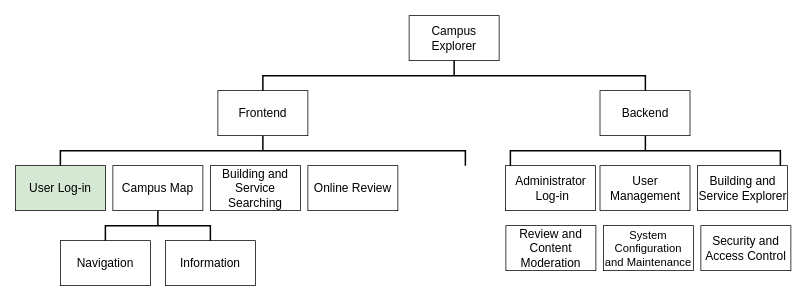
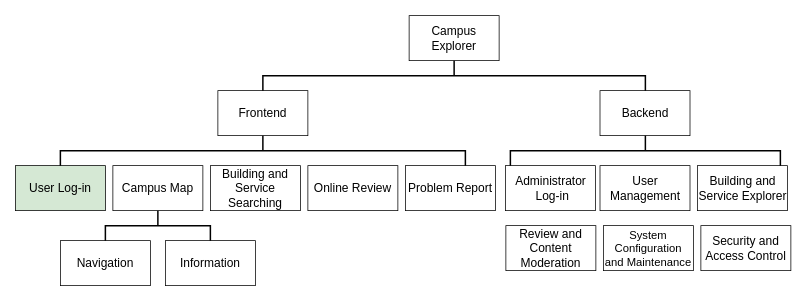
  <mxCell id="0" />
  <mxCell id="1" parent="0" />
  <mxCell id="2" value="Campus Explorer" style="rounded=0;whiteSpace=wrap;html=1;fontFamily=Helvetica;fontSize=16;" vertex="1" parent="1"><mxGeometry x="545" y="20" width="120" height="60" as="geometry" /></mxCell>
  <mxCell id="3" value="Frontend" style="rounded=0;whiteSpace=wrap;html=1;fontFamily=Helvetica;fontSize=16;" vertex="1" parent="1"><mxGeometry x="290" y="120" width="120" height="60" as="geometry" /></mxCell>
  <mxCell id="4" value="Backend" style="rounded=0;whiteSpace=wrap;html=1;fontFamily=Helvetica;fontSize=16;" vertex="1" parent="1"><mxGeometry x="799.5" y="120" width="120" height="60" as="geometry" /></mxCell>
  <mxCell id="5" value="User Log-in" style="rounded=0;whiteSpace=wrap;html=1;fontFamily=Helvetica;fontSize=16;fillColor=#d5e8d4;" vertex="1" parent="1"><mxGeometry x="20" y="220" width="120" height="60" as="geometry" /></mxCell>
  <mxCell id="6" value="Administrator&lt;br&gt;&amp;nbsp;Log-in" style="rounded=0;whiteSpace=wrap;html=1;fontFamily=Helvetica;fontSize=16;" vertex="1" parent="1"><mxGeometry x="673.5" y="220" width="120" height="60" as="geometry" /></mxCell>
  <mxCell id="7" value="Campus Map" style="rounded=0;whiteSpace=wrap;html=1;fontFamily=Helvetica;fontSize=16;" vertex="1" parent="1"><mxGeometry x="150" y="220" width="120" height="60" as="geometry" /></mxCell>
  <mxCell id="8" value="User Management" style="rounded=0;whiteSpace=wrap;html=1;fontFamily=Helvetica;fontSize=16;" vertex="1" parent="1"><mxGeometry x="799.5" y="220" width="120" height="60" as="geometry" /></mxCell>
  <mxCell id="9" value="Building and Service Explorer" style="rounded=0;whiteSpace=wrap;html=1;fontFamily=Helvetica;fontSize=16;" vertex="1" parent="1"><mxGeometry x="929.5" y="220" width="120" height="60" as="geometry" /></mxCell>
  <mxCell id="10" value="Review and Content Moderation" style="rounded=0;whiteSpace=wrap;html=1;fontFamily=Helvetica;fontSize=16;" vertex="1" parent="1"><mxGeometry x="674" y="300" width="120" height="60" as="geometry" /></mxCell>
  <mxCell id="11" value="System Configuration and Maintenance" style="rounded=0;whiteSpace=wrap;html=1;fontFamily=Helvetica;fontSize=15;" vertex="1" parent="1"><mxGeometry x="804" y="300" width="120" height="60" as="geometry" /></mxCell>
  <mxCell id="12" value="Security and Access Control" style="rounded=0;whiteSpace=wrap;html=1;fontFamily=Helvetica;fontSize=16;" vertex="1" parent="1"><mxGeometry x="934" y="300" width="120" height="60" as="geometry" /></mxCell>
  <mxCell id="13" value="Navigation" style="rounded=0;whiteSpace=wrap;html=1;fontFamily=Helvetica;fontSize=16;" vertex="1" parent="1"><mxGeometry x="80" y="320" width="120" height="60" as="geometry" /></mxCell>
  <mxCell id="14" value="Information" style="rounded=0;whiteSpace=wrap;html=1;fontFamily=Helvetica;fontSize=16;" vertex="1" parent="1"><mxGeometry x="220" y="320" width="120" height="60" as="geometry" /></mxCell>
  <mxCell id="15" value="Building and Service Searching" style="rounded=0;whiteSpace=wrap;html=1;fontFamily=Helvetica;fontSize=16;" vertex="1" parent="1"><mxGeometry x="280" y="220" width="120" height="60" as="geometry" /></mxCell>
  <mxCell id="16" value="Online Review" style="rounded=0;whiteSpace=wrap;html=1;fontFamily=Helvetica;fontSize=16;" vertex="1" parent="1"><mxGeometry x="410" y="220" width="120" height="60" as="geometry" /></mxCell>
+ <mxCell id="17" value="Problem Report" style="rounded=0;whiteSpace=wrap;html=1;fontFamily=Helvetica;fontSize=16;" vertex="1" parent="1"><mxGeometry x="540" y="220" width="120" height="60" as="geometry" /></mxCell>
  <mxCell id="18" value="" style="strokeWidth=2;html=1;shape=mxgraph.flowchart.annotation_2;align=left;labelPosition=right;pointerEvents=1;direction=south;fontFamily=Helvetica;fontSize=16;" vertex="1" parent="1"><mxGeometry x="350" y="80" width="510" height="40" as="geometry" /></mxCell>
  <mxCell id="19" value="" style="strokeWidth=2;html=1;shape=mxgraph.flowchart.annotation_2;align=left;labelPosition=right;pointerEvents=1;direction=south;fontFamily=Helvetica;fontSize=16;" vertex="1" parent="1"><mxGeometry x="80" y="180" width="540" height="40" as="geometry" /></mxCell>
  <mxCell id="20" value="" style="strokeWidth=2;html=1;shape=mxgraph.flowchart.annotation_2;align=left;labelPosition=right;pointerEvents=1;direction=south;fontFamily=Helvetica;fontSize=16;" vertex="1" parent="1"><mxGeometry x="140" y="280" width="140" height="40" as="geometry" /></mxCell>
  <mxCell id="21" value="" style="strokeWidth=2;html=1;shape=mxgraph.flowchart.annotation_2;align=left;labelPosition=right;pointerEvents=1;direction=south;fontFamily=Helvetica;fontSize=16;" vertex="1" parent="1"><mxGeometry x="680" y="180" width="360" height="40" as="geometry" /></mxCell>
